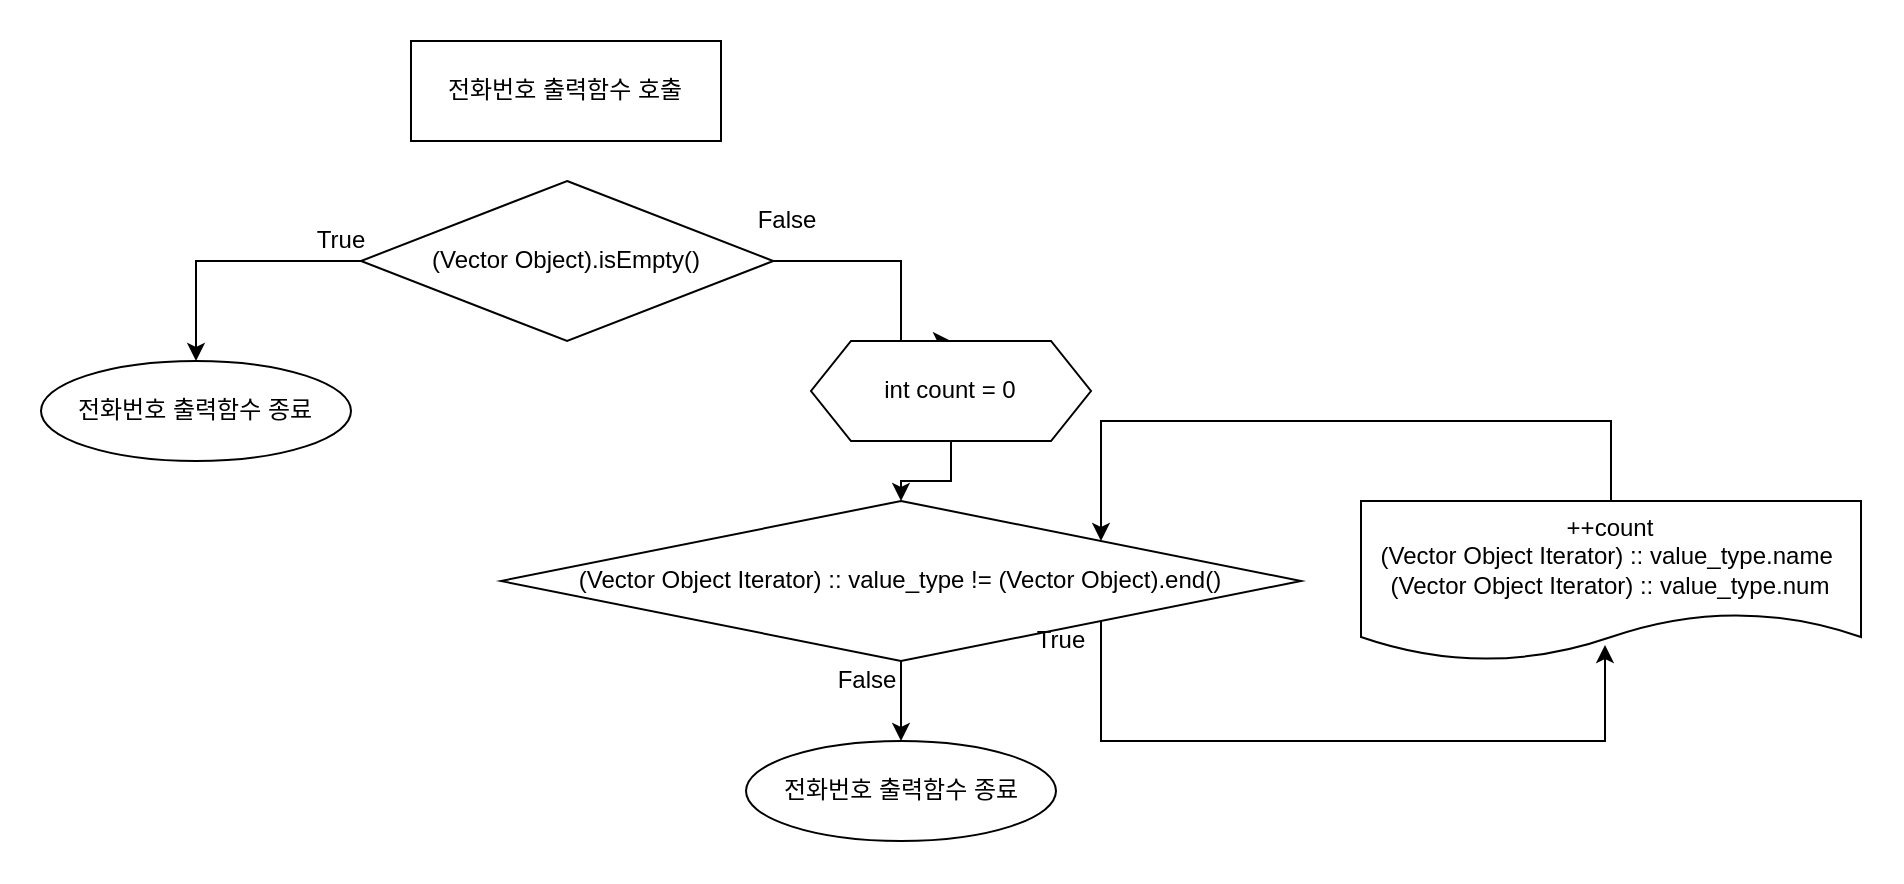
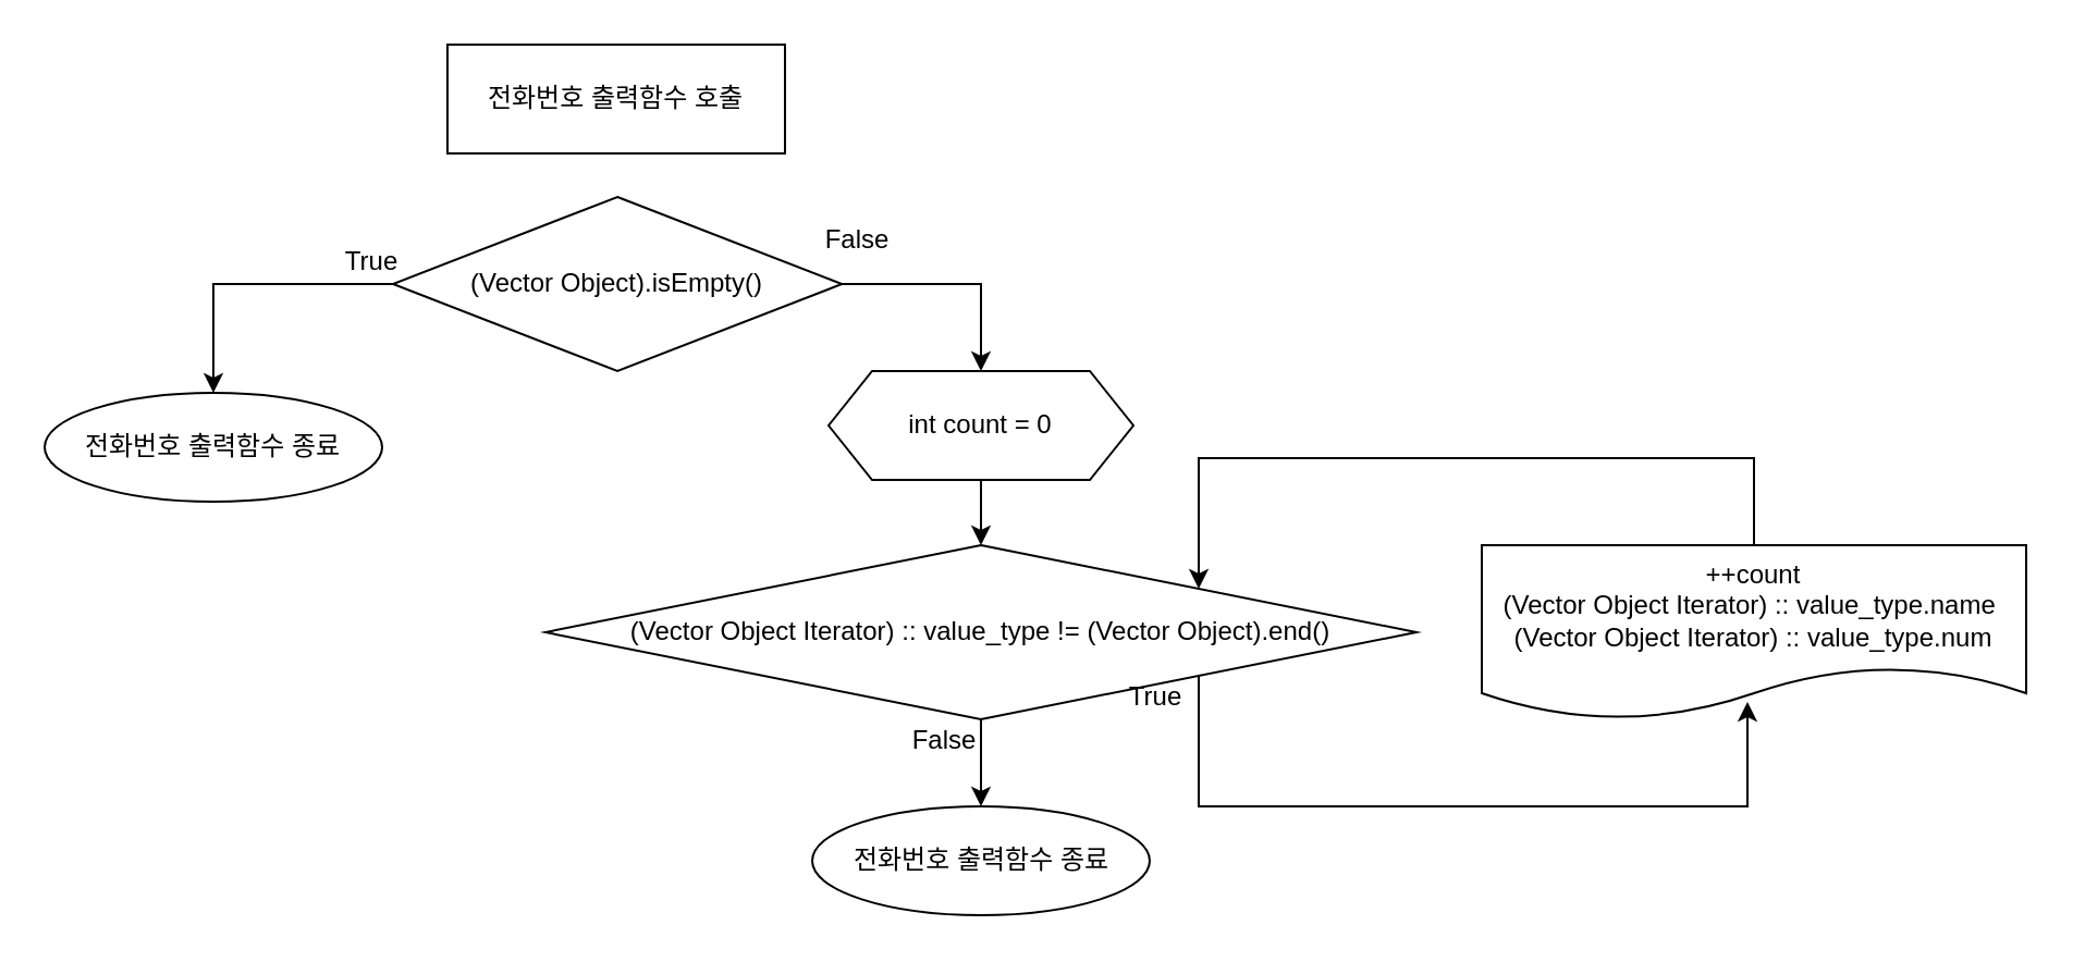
  <mxCell id="0" />
  <mxCell id="1" parent="0" />
  <mxCell id="2" value="전화번호 출력함수 호출" style="whiteSpace=wrap;html=1;rounded=0;" vertex="1" parent="1"><mxGeometry x="205" y="20" width="155" height="50" as="geometry" /></mxCell>
  <mxCell id="3" style="edgeStyle=orthogonalEdgeStyle;rounded=0;orthogonalLoop=1;jettySize=auto;html=1;entryX=1;entryY=0;entryDx=0;entryDy=0;" edge="1" parent="1" source="4" target="14"><mxGeometry relative="1" as="geometry"><Array as="points"><mxPoint x="805" y="210" /><mxPoint x="550" y="210" /></Array></mxGeometry></mxCell>
  <mxCell id="4" value="++count&lt;br&gt;(Vector Object Iterator) :: value_type.name&amp;nbsp;&lt;br&gt;(Vector Object Iterator) :: value_type.num" style="shape=document;whiteSpace=wrap;html=1;boundedLbl=1;" vertex="1" parent="1"><mxGeometry x="680" y="250" width="250" height="80" as="geometry" /></mxCell>
  <mxCell id="5" style="edgeStyle=orthogonalEdgeStyle;rounded=0;orthogonalLoop=1;jettySize=auto;html=1;entryX=0.5;entryY=0;entryDx=0;entryDy=0;exitX=0;exitY=0.5;exitDx=0;exitDy=0;" edge="1" parent="1" source="7" target="10"><mxGeometry relative="1" as="geometry"><mxPoint x="80" y="220" as="targetPoint" /></mxGeometry></mxCell>
  <mxCell id="6" style="edgeStyle=orthogonalEdgeStyle;rounded=0;orthogonalLoop=1;jettySize=auto;html=1;entryX=0.5;entryY=0;entryDx=0;entryDy=0;" edge="1" parent="1" source="7" target="16"><mxGeometry relative="1" as="geometry"><Array as="points"><mxPoint x="450" y="130" /></Array></mxGeometry></mxCell>
  <mxCell id="7" value="(Vector Object).isEmpty()" style="rhombus;whiteSpace=wrap;html=1;" vertex="1" parent="1"><mxGeometry x="180" y="90" width="206.13" height="80" as="geometry" /></mxCell>
  <mxCell id="8" value="True" style="text;html=1;align=center;verticalAlign=middle;resizable=0;points=[];autosize=1;" vertex="1" parent="1"><mxGeometry x="150" y="110" width="40" height="20" as="geometry" /></mxCell>
  <mxCell id="9" value="False" style="text;html=1;align=center;verticalAlign=middle;resizable=0;points=[];autosize=1;" vertex="1" parent="1"><mxGeometry x="372.5" y="100" width="40" height="20" as="geometry" /></mxCell>
  <mxCell id="10" value="전화번호 출력함수 종료" style="ellipse;whiteSpace=wrap;html=1;" vertex="1" parent="1"><mxGeometry x="20" y="180" width="155" height="50" as="geometry" /></mxCell>
  <mxCell id="11" value="전화번호 출력함수 종료" style="ellipse;whiteSpace=wrap;html=1;" vertex="1" parent="1"><mxGeometry x="372.5" y="370" width="155" height="50" as="geometry" /></mxCell>
  <mxCell id="12" style="edgeStyle=orthogonalEdgeStyle;rounded=0;orthogonalLoop=1;jettySize=auto;html=1;entryX=0.5;entryY=0;entryDx=0;entryDy=0;" edge="1" parent="1" source="14" target="11"><mxGeometry relative="1" as="geometry" /></mxCell>
  <mxCell id="13" style="edgeStyle=orthogonalEdgeStyle;rounded=0;orthogonalLoop=1;jettySize=auto;html=1;exitX=1;exitY=1;exitDx=0;exitDy=0;entryX=0.488;entryY=0.9;entryDx=0;entryDy=0;entryPerimeter=0;" edge="1" parent="1" source="14" target="4"><mxGeometry relative="1" as="geometry"><Array as="points"><mxPoint x="550" y="370" /><mxPoint x="802" y="370" /></Array></mxGeometry></mxCell>
  <mxCell id="14" value="(Vector Object Iterator) :: value_type != (Vector Object).end()" style="rhombus;whiteSpace=wrap;html=1;" vertex="1" parent="1"><mxGeometry x="250" y="250" width="400" height="80" as="geometry" /></mxCell>
  <mxCell id="15" value="" style="edgeStyle=orthogonalEdgeStyle;rounded=0;orthogonalLoop=1;jettySize=auto;html=1;entryX=0.5;entryY=0;entryDx=0;entryDy=0;" edge="1" parent="1" source="16" target="14"><mxGeometry relative="1" as="geometry"><mxPoint x="450" y="270" as="targetPoint" /></mxGeometry></mxCell>
- <mxCell id="16" value="int count = 0" style="shape=hexagon;perimeter=hexagonPerimeter2;whiteSpace=wrap;html=1;fixedSize=1;" vertex="1" parent="1"><mxGeometry x="405" y="170" width="140" height="50" as="geometry" /></mxCell>
+ <mxCell id="16" value="int count = 0" style="shape=hexagon;perimeter=hexagonPerimeter2;whiteSpace=wrap;html=1;fixedSize=1;" vertex="1" parent="1"><mxGeometry x="380" y="170" width="140" height="50" as="geometry" /></mxCell>
  <mxCell id="17" value="True" style="text;html=1;align=center;verticalAlign=middle;resizable=0;points=[];autosize=1;" vertex="1" parent="1"><mxGeometry x="510" y="310" width="40" height="20" as="geometry" /></mxCell>
  <mxCell id="18" value="False" style="text;html=1;align=center;verticalAlign=middle;resizable=0;points=[];autosize=1;" vertex="1" parent="1"><mxGeometry x="412.5" y="330" width="40" height="20" as="geometry" /></mxCell>
